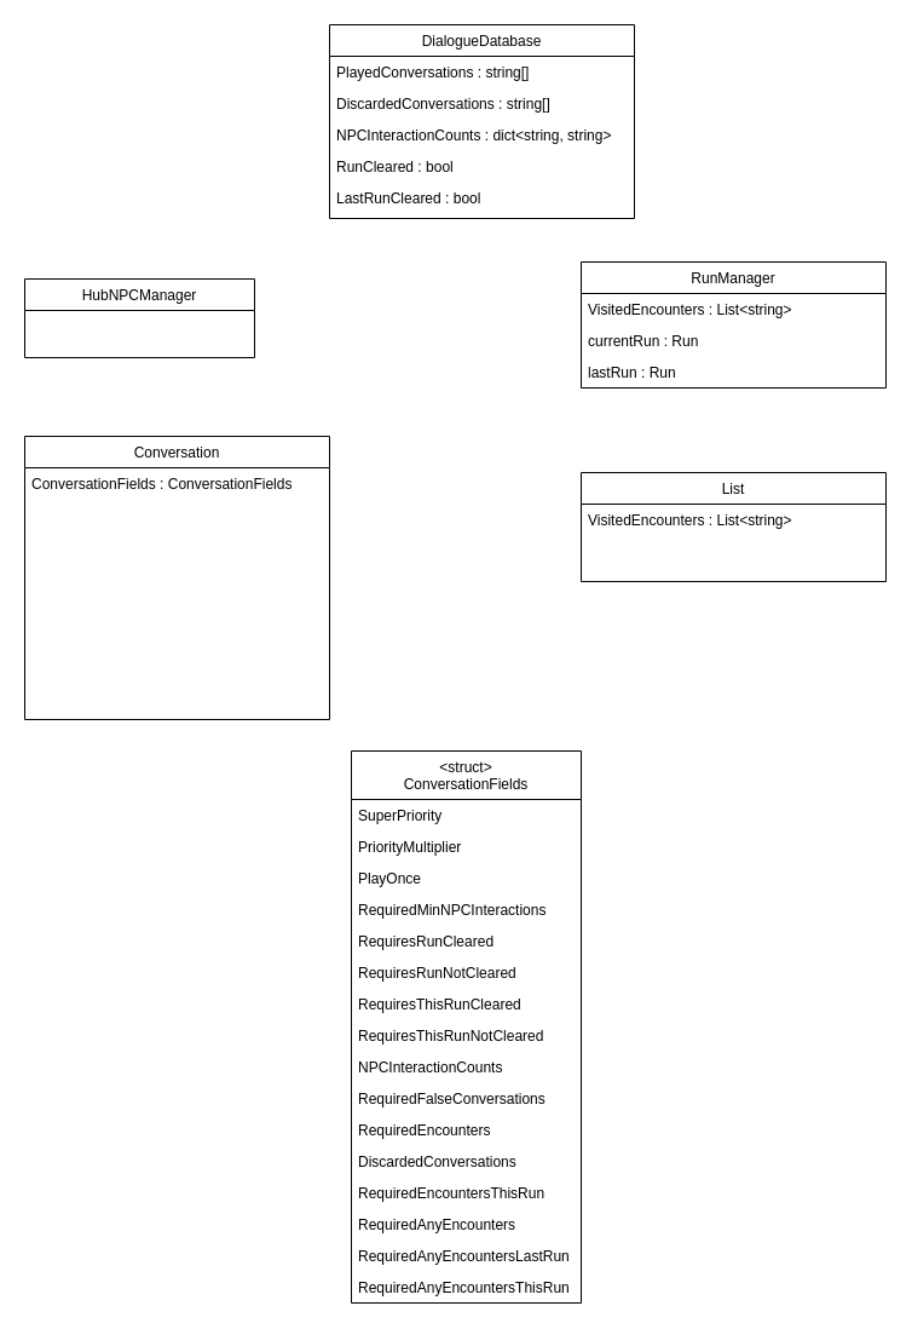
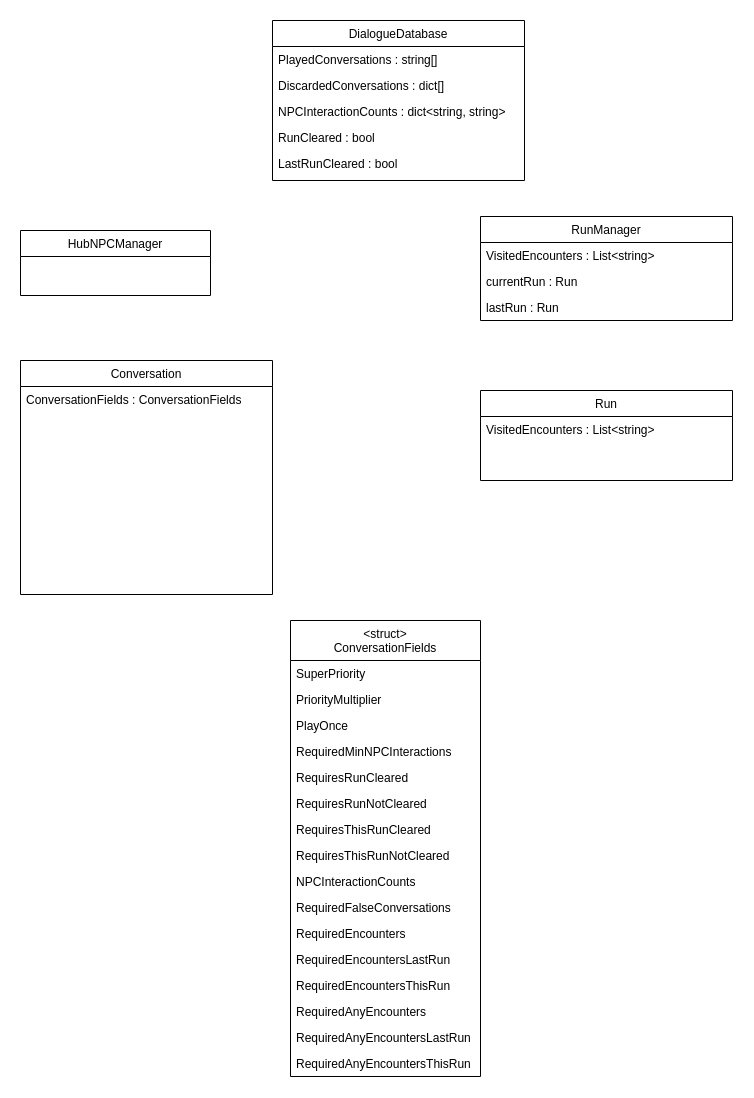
  <mxCell id="0" />
  <mxCell id="1" parent="0" />
  <mxCell id="2" value="Conversation" style="swimlane;fontStyle=0;align=center;verticalAlign=top;childLayout=stackLayout;horizontal=1;startSize=26;horizontalStack=0;resizeParent=1;resizeLast=0;collapsible=1;marginBottom=0;rounded=0;shadow=0;strokeWidth=1;" parent="1" vertex="1"><mxGeometry x="20" y="360" width="252" height="234" as="geometry"><mxRectangle x="550" y="140" width="160" height="26" as="alternateBounds" /></mxGeometry></mxCell>
  <mxCell id="3" value="ConversationFields : ConversationFields" style="text;align=left;verticalAlign=top;spacingLeft=4;spacingRight=4;overflow=hidden;rotatable=0;points=[[0,0.5],[1,0.5]];portConstraint=eastwest;" vertex="1" parent="2"><mxGeometry y="26" width="252" height="26" as="geometry" /></mxCell>
  <mxCell id="4" value="HubNPCManager" style="swimlane;fontStyle=0;align=center;verticalAlign=top;childLayout=stackLayout;horizontal=1;startSize=26;horizontalStack=0;resizeParent=1;resizeLast=0;collapsible=1;marginBottom=0;rounded=0;shadow=0;strokeWidth=1;" parent="1" vertex="1"><mxGeometry x="20" y="230" width="190" height="65" as="geometry"><mxRectangle x="550" y="140" width="160" height="26" as="alternateBounds" /></mxGeometry></mxCell>
  <mxCell id="5" value="DialogueDatabase&#10;" style="swimlane;fontStyle=0;align=center;verticalAlign=top;childLayout=stackLayout;horizontal=1;startSize=26;horizontalStack=0;resizeParent=1;resizeLast=0;collapsible=1;marginBottom=0;rounded=0;shadow=0;strokeWidth=1;" vertex="1" parent="1"><mxGeometry x="272" y="20" width="252" height="160" as="geometry"><mxRectangle x="550" y="140" width="160" height="26" as="alternateBounds" /></mxGeometry></mxCell>
  <mxCell id="6" value="PlayedConversations : string[]" style="text;align=left;verticalAlign=top;spacingLeft=4;spacingRight=4;overflow=hidden;rotatable=0;points=[[0,0.5],[1,0.5]];portConstraint=eastwest;" vertex="1" parent="5"><mxGeometry y="26" width="252" height="26" as="geometry" /></mxCell>
- <mxCell id="7" value="DiscardedConversations : string[]" style="text;align=left;verticalAlign=top;spacingLeft=4;spacingRight=4;overflow=hidden;rotatable=0;points=[[0,0.5],[1,0.5]];portConstraint=eastwest;" vertex="1" parent="5"><mxGeometry y="52" width="252" height="26" as="geometry" /></mxCell>
+ <mxCell id="7" value="DiscardedConversations : dict[]" style="text;align=left;verticalAlign=top;spacingLeft=4;spacingRight=4;overflow=hidden;rotatable=0;points=[[0,0.5],[1,0.5]];portConstraint=eastwest;" vertex="1" parent="5"><mxGeometry y="52" width="252" height="26" as="geometry" /></mxCell>
  <mxCell id="8" value="NPCInteractionCounts : dict&lt;string, string&gt;" style="text;align=left;verticalAlign=top;spacingLeft=4;spacingRight=4;overflow=hidden;rotatable=0;points=[[0,0.5],[1,0.5]];portConstraint=eastwest;" vertex="1" parent="5"><mxGeometry y="78" width="252" height="26" as="geometry" /></mxCell>
  <mxCell id="9" value="RunCleared : bool" style="text;align=left;verticalAlign=top;spacingLeft=4;spacingRight=4;overflow=hidden;rotatable=0;points=[[0,0.5],[1,0.5]];portConstraint=eastwest;" vertex="1" parent="5"><mxGeometry y="104" width="252" height="26" as="geometry" /></mxCell>
  <mxCell id="10" value="LastRunCleared : bool" style="text;align=left;verticalAlign=top;spacingLeft=4;spacingRight=4;overflow=hidden;rotatable=0;points=[[0,0.5],[1,0.5]];portConstraint=eastwest;" vertex="1" parent="5"><mxGeometry y="130" width="252" height="26" as="geometry" /></mxCell>
  <mxCell id="11" value="&lt;struct&gt;&#10;ConversationFields" style="swimlane;fontStyle=0;align=center;verticalAlign=top;childLayout=stackLayout;horizontal=1;startSize=40;horizontalStack=0;resizeParent=1;resizeLast=0;collapsible=1;marginBottom=0;rounded=0;shadow=0;strokeWidth=1;" vertex="1" parent="1"><mxGeometry x="290" y="620" width="190" height="456" as="geometry"><mxRectangle x="550" y="140" width="160" height="26" as="alternateBounds" /></mxGeometry></mxCell>
  <mxCell id="12" value="SuperPriority" style="text;align=left;verticalAlign=top;spacingLeft=4;spacingRight=4;overflow=hidden;rotatable=0;points=[[0,0.5],[1,0.5]];portConstraint=eastwest;" vertex="1" parent="11"><mxGeometry y="40" width="190" height="26" as="geometry" /></mxCell>
  <mxCell id="13" value="PriorityMultiplier" style="text;align=left;verticalAlign=top;spacingLeft=4;spacingRight=4;overflow=hidden;rotatable=0;points=[[0,0.5],[1,0.5]];portConstraint=eastwest;" vertex="1" parent="11"><mxGeometry y="66" width="190" height="26" as="geometry" /></mxCell>
  <mxCell id="14" value="PlayOnce" style="text;align=left;verticalAlign=top;spacingLeft=4;spacingRight=4;overflow=hidden;rotatable=0;points=[[0,0.5],[1,0.5]];portConstraint=eastwest;" vertex="1" parent="11"><mxGeometry y="92" width="190" height="26" as="geometry" /></mxCell>
  <mxCell id="15" value="RequiredMinNPCInteractions" style="text;align=left;verticalAlign=top;spacingLeft=4;spacingRight=4;overflow=hidden;rotatable=0;points=[[0,0.5],[1,0.5]];portConstraint=eastwest;rounded=0;shadow=0;html=0;" vertex="1" parent="11"><mxGeometry y="118" width="190" height="26" as="geometry" /></mxCell>
  <mxCell id="16" value="RequiresRunCleared" style="text;align=left;verticalAlign=top;spacingLeft=4;spacingRight=4;overflow=hidden;rotatable=0;points=[[0,0.5],[1,0.5]];portConstraint=eastwest;" vertex="1" parent="11"><mxGeometry y="144" width="190" height="26" as="geometry" /></mxCell>
  <mxCell id="17" value="RequiresRunNotCleared" style="text;align=left;verticalAlign=top;spacingLeft=4;spacingRight=4;overflow=hidden;rotatable=0;points=[[0,0.5],[1,0.5]];portConstraint=eastwest;" vertex="1" parent="11"><mxGeometry y="170" width="190" height="26" as="geometry" /></mxCell>
  <mxCell id="18" value="RequiresThisRunCleared" style="text;align=left;verticalAlign=top;spacingLeft=4;spacingRight=4;overflow=hidden;rotatable=0;points=[[0,0.5],[1,0.5]];portConstraint=eastwest;" vertex="1" parent="11"><mxGeometry y="196" width="190" height="26" as="geometry" /></mxCell>
  <mxCell id="19" value="RequiresThisRunNotCleared" style="text;align=left;verticalAlign=top;spacingLeft=4;spacingRight=4;overflow=hidden;rotatable=0;points=[[0,0.5],[1,0.5]];portConstraint=eastwest;" vertex="1" parent="11"><mxGeometry y="222" width="190" height="26" as="geometry" /></mxCell>
  <mxCell id="20" value="NPCInteractionCounts" style="text;align=left;verticalAlign=top;spacingLeft=4;spacingRight=4;overflow=hidden;rotatable=0;points=[[0,0.5],[1,0.5]];portConstraint=eastwest;rounded=0;shadow=0;html=0;" vertex="1" parent="11"><mxGeometry y="248" width="190" height="26" as="geometry" /></mxCell>
  <mxCell id="21" value="RequiredFalseConversations" style="text;align=left;verticalAlign=top;spacingLeft=4;spacingRight=4;overflow=hidden;rotatable=0;points=[[0,0.5],[1,0.5]];portConstraint=eastwest;" vertex="1" parent="11"><mxGeometry y="274" width="190" height="26" as="geometry" /></mxCell>
  <mxCell id="22" value="RequiredEncounters" style="text;align=left;verticalAlign=top;spacingLeft=4;spacingRight=4;overflow=hidden;rotatable=0;points=[[0,0.5],[1,0.5]];portConstraint=eastwest;" vertex="1" parent="11"><mxGeometry y="300" width="190" height="26" as="geometry" /></mxCell>
- <mxCell id="23" value="DiscardedConversations" style="text;align=left;verticalAlign=top;spacingLeft=4;spacingRight=4;overflow=hidden;rotatable=0;points=[[0,0.5],[1,0.5]];portConstraint=eastwest;" vertex="1" parent="11"><mxGeometry y="326" width="190" height="26" as="geometry" /></mxCell>
+ <mxCell id="23" value="RequiredEncountersLastRun" style="text;align=left;verticalAlign=top;spacingLeft=4;spacingRight=4;overflow=hidden;rotatable=0;points=[[0,0.5],[1,0.5]];portConstraint=eastwest;" vertex="1" parent="11"><mxGeometry y="326" width="190" height="26" as="geometry" /></mxCell>
  <mxCell id="24" value="RequiredEncountersThisRun" style="text;align=left;verticalAlign=top;spacingLeft=4;spacingRight=4;overflow=hidden;rotatable=0;points=[[0,0.5],[1,0.5]];portConstraint=eastwest;" vertex="1" parent="11"><mxGeometry y="352" width="190" height="26" as="geometry" /></mxCell>
  <mxCell id="25" value="RequiredAnyEncounters" style="text;align=left;verticalAlign=top;spacingLeft=4;spacingRight=4;overflow=hidden;rotatable=0;points=[[0,0.5],[1,0.5]];portConstraint=eastwest;" vertex="1" parent="11"><mxGeometry y="378" width="190" height="26" as="geometry" /></mxCell>
  <mxCell id="26" value="RequiredAnyEncountersLastRun" style="text;align=left;verticalAlign=top;spacingLeft=4;spacingRight=4;overflow=hidden;rotatable=0;points=[[0,0.5],[1,0.5]];portConstraint=eastwest;" vertex="1" parent="11"><mxGeometry y="404" width="190" height="26" as="geometry" /></mxCell>
  <mxCell id="27" value="RequiredAnyEncountersThisRun" style="text;align=left;verticalAlign=top;spacingLeft=4;spacingRight=4;overflow=hidden;rotatable=0;points=[[0,0.5],[1,0.5]];portConstraint=eastwest;" vertex="1" parent="11"><mxGeometry y="430" width="190" height="26" as="geometry" /></mxCell>
  <mxCell id="28" value="RunManager" style="swimlane;fontStyle=0;align=center;verticalAlign=top;childLayout=stackLayout;horizontal=1;startSize=26;horizontalStack=0;resizeParent=1;resizeLast=0;collapsible=1;marginBottom=0;rounded=0;shadow=0;strokeWidth=1;" vertex="1" parent="1"><mxGeometry x="480" y="216" width="252" height="104" as="geometry"><mxRectangle x="550" y="140" width="160" height="26" as="alternateBounds" /></mxGeometry></mxCell>
  <mxCell id="29" value="VisitedEncounters : List&lt;string&gt;" style="text;align=left;verticalAlign=top;spacingLeft=4;spacingRight=4;overflow=hidden;rotatable=0;points=[[0,0.5],[1,0.5]];portConstraint=eastwest;" vertex="1" parent="28"><mxGeometry y="26" width="252" height="26" as="geometry" /></mxCell>
  <mxCell id="30" value="currentRun : Run" style="text;align=left;verticalAlign=top;spacingLeft=4;spacingRight=4;overflow=hidden;rotatable=0;points=[[0,0.5],[1,0.5]];portConstraint=eastwest;" vertex="1" parent="28"><mxGeometry y="52" width="252" height="26" as="geometry" /></mxCell>
  <mxCell id="31" value="lastRun : Run" style="text;align=left;verticalAlign=top;spacingLeft=4;spacingRight=4;overflow=hidden;rotatable=0;points=[[0,0.5],[1,0.5]];portConstraint=eastwest;" vertex="1" parent="28"><mxGeometry y="78" width="252" height="26" as="geometry" /></mxCell>
- <mxCell id="32" value="List" style="swimlane;fontStyle=0;align=center;verticalAlign=top;childLayout=stackLayout;horizontal=1;startSize=26;horizontalStack=0;resizeParent=1;resizeLast=0;collapsible=1;marginBottom=0;rounded=0;shadow=0;strokeWidth=1;" vertex="1" parent="1"><mxGeometry x="480" y="390" width="252" height="90" as="geometry"><mxRectangle x="550" y="140" width="160" height="26" as="alternateBounds" /></mxGeometry></mxCell>
+ <mxCell id="32" value="Run" style="swimlane;fontStyle=0;align=center;verticalAlign=top;childLayout=stackLayout;horizontal=1;startSize=26;horizontalStack=0;resizeParent=1;resizeLast=0;collapsible=1;marginBottom=0;rounded=0;shadow=0;strokeWidth=1;" vertex="1" parent="1"><mxGeometry x="480" y="390" width="252" height="90" as="geometry"><mxRectangle x="550" y="140" width="160" height="26" as="alternateBounds" /></mxGeometry></mxCell>
  <mxCell id="33" value="VisitedEncounters : List&lt;string&gt;" style="text;align=left;verticalAlign=top;spacingLeft=4;spacingRight=4;overflow=hidden;rotatable=0;points=[[0,0.5],[1,0.5]];portConstraint=eastwest;" vertex="1" parent="32"><mxGeometry y="26" width="252" height="26" as="geometry" /></mxCell>
